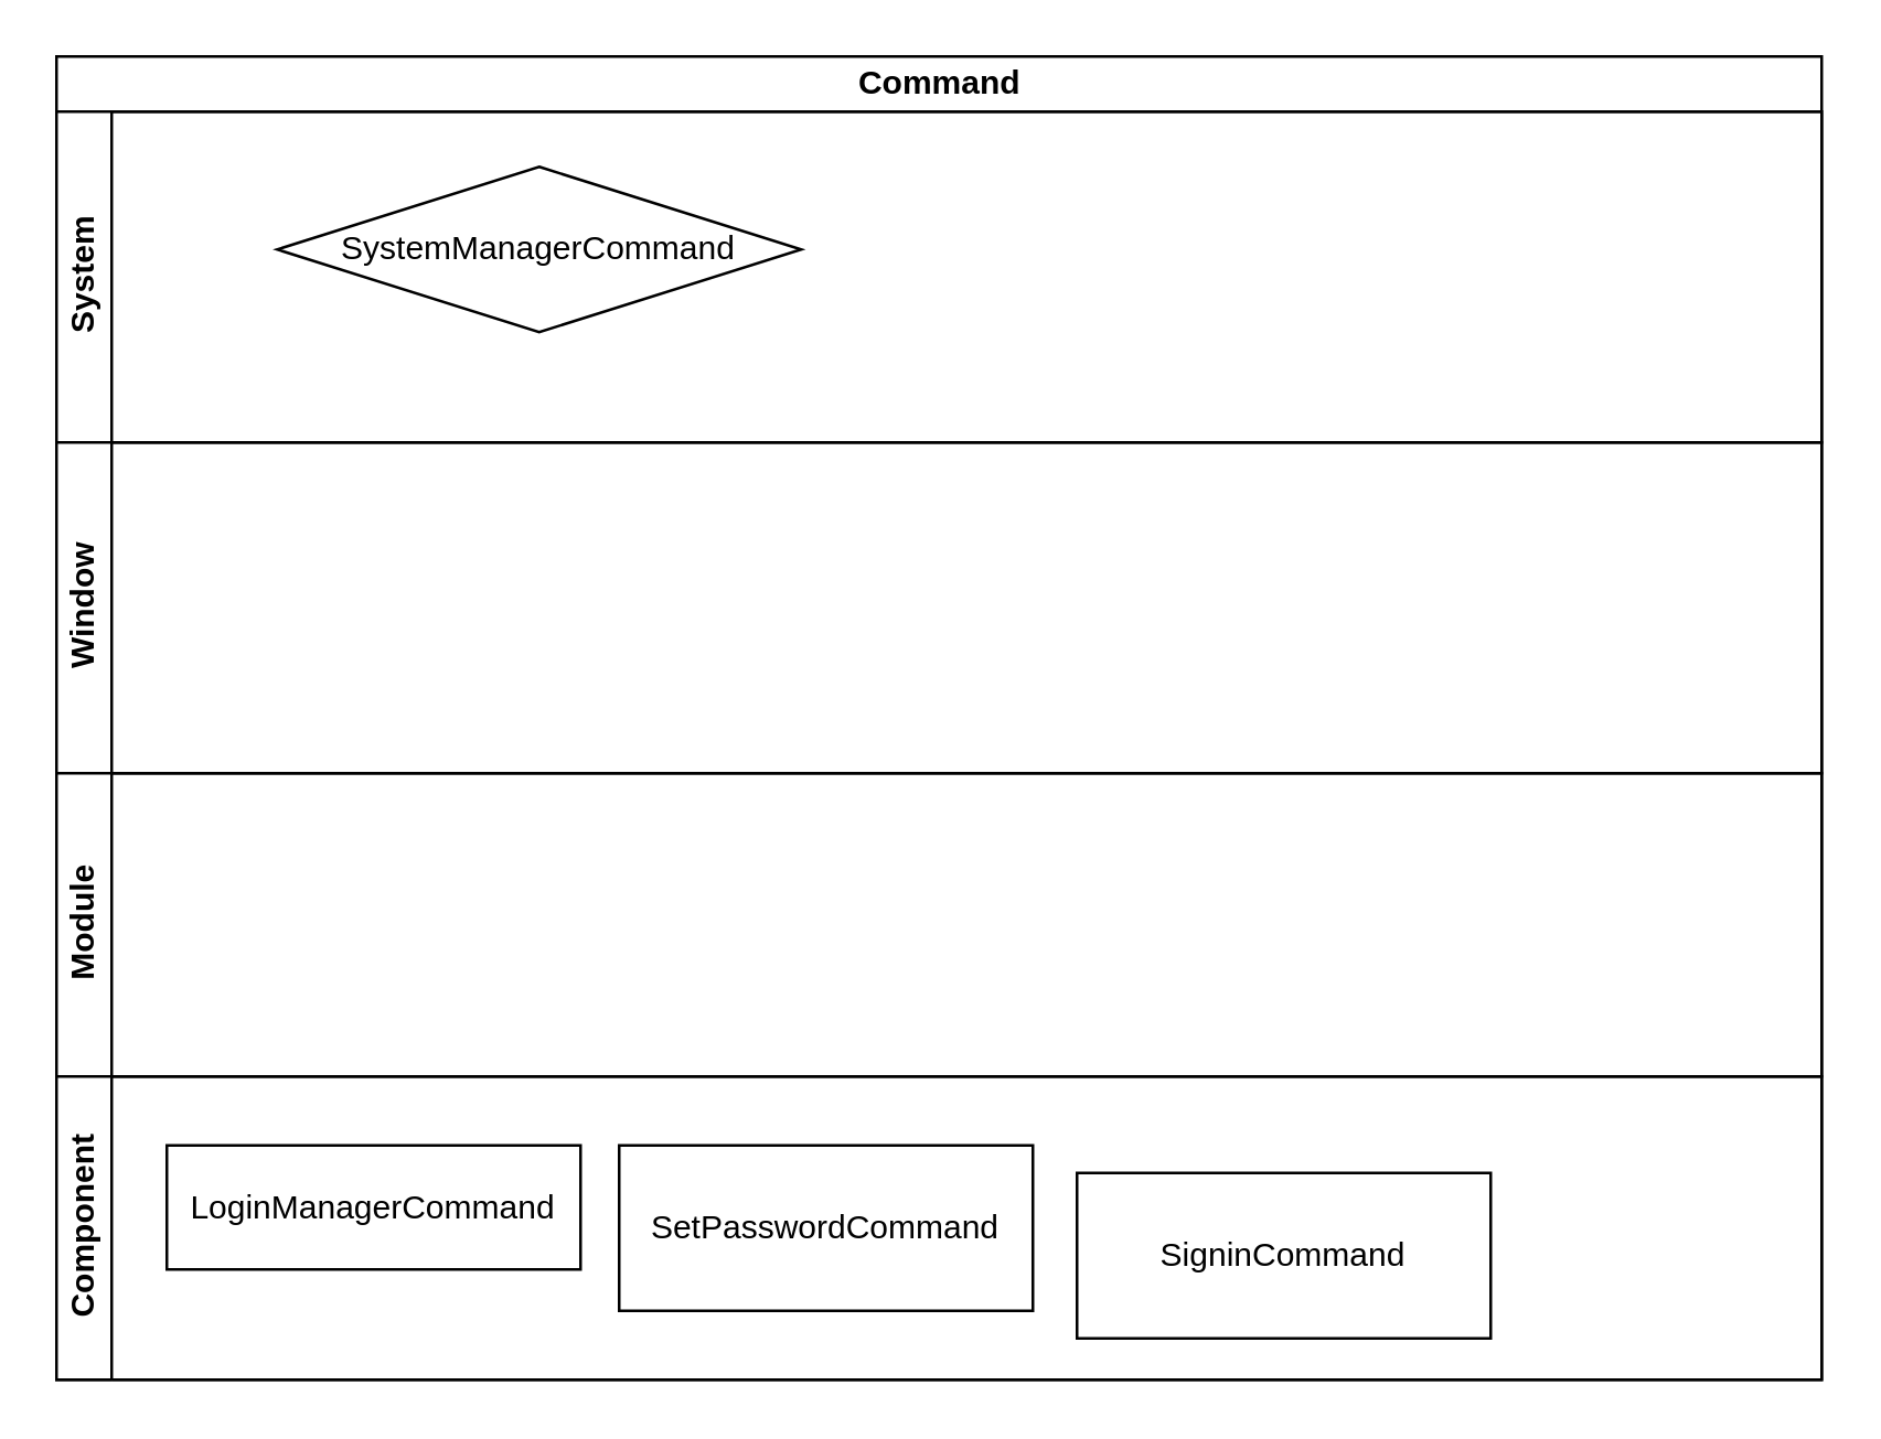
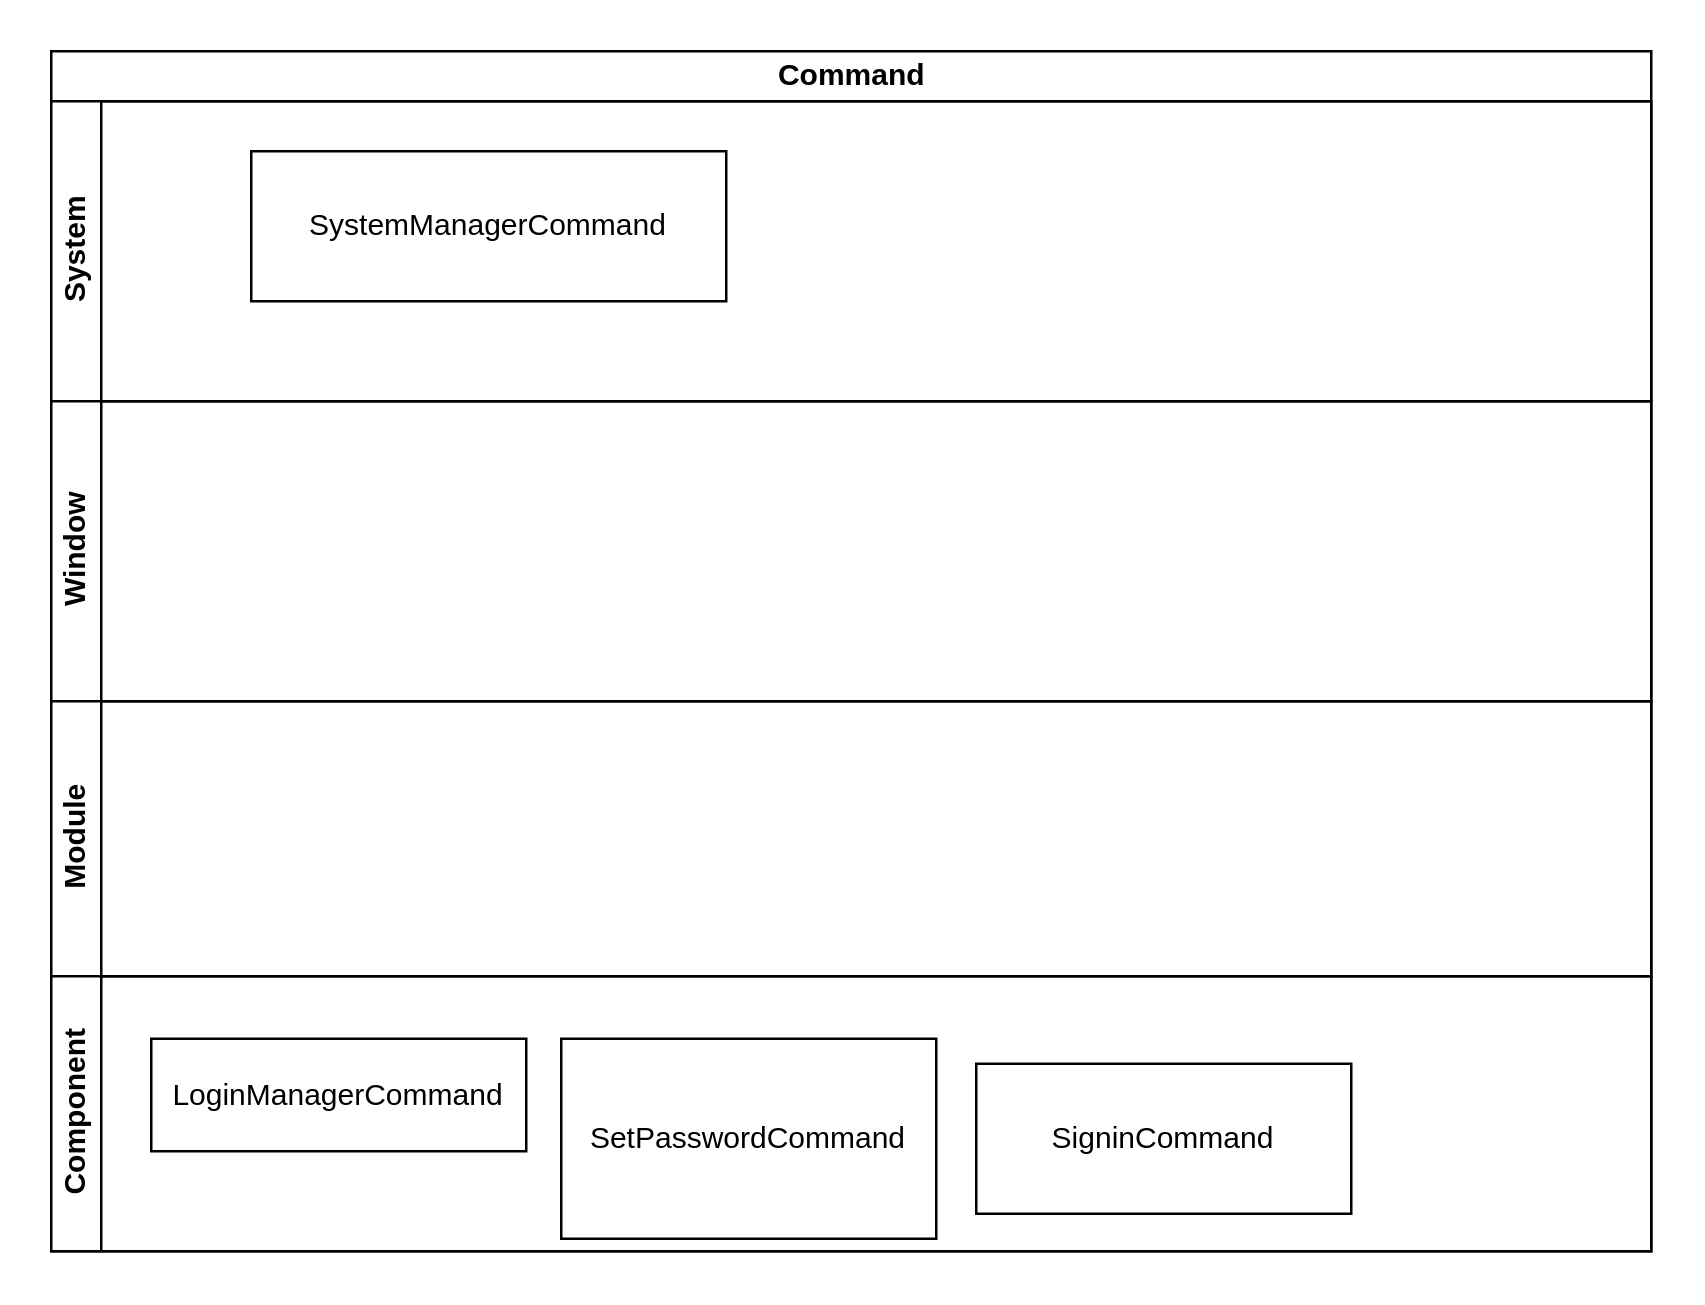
  <mxCell id="0" />
  <mxCell id="1" parent="0" />
  <mxCell id="2" value="Command" style="swimlane;childLayout=stackLayout;resizeParent=1;resizeParentMax=0;horizontal=1;startSize=20;horizontalStack=0;html=1;" vertex="1" parent="1"><mxGeometry x="20" y="20" width="640" height="480" as="geometry" /></mxCell>
  <mxCell id="3" value="System" style="swimlane;startSize=20;horizontal=0;html=1;" vertex="1" parent="2"><mxGeometry y="20" width="640" height="120" as="geometry" /></mxCell>
- <mxCell id="4" value="SystemManagerCommand" style="rhombus;whiteSpace=wrap;html=1;" vertex="1" parent="3"><mxGeometry x="80" y="20" width="190" height="60" as="geometry" /></mxCell>
+ <mxCell id="4" value="SystemManagerCommand" style="rounded=0;whiteSpace=wrap;html=1;" vertex="1" parent="3"><mxGeometry x="80" y="20" width="190" height="60" as="geometry" /></mxCell>
  <mxCell id="5" value="Window" style="swimlane;startSize=20;horizontal=0;html=1;" vertex="1" parent="2"><mxGeometry y="140" width="640" height="120" as="geometry" /></mxCell>
  <mxCell id="6" value="Module" style="swimlane;startSize=20;horizontal=0;html=1;" vertex="1" parent="2"><mxGeometry y="260" width="640" height="110" as="geometry" /></mxCell>
  <mxCell id="7" value="Component" style="swimlane;startSize=20;horizontal=0;html=1;" vertex="1" parent="2"><mxGeometry y="370" width="640" height="110" as="geometry" /></mxCell>
  <mxCell id="8" value="LoginManagerCommand" style="rounded=0;whiteSpace=wrap;html=1;" vertex="1" parent="7"><mxGeometry x="40" y="25" width="150" height="45" as="geometry" /></mxCell>
- <mxCell id="9" value="SetPasswordCommand" style="rounded=0;whiteSpace=wrap;html=1;" vertex="1" parent="7"><mxGeometry x="204" y="25" width="150" height="60" as="geometry" /></mxCell>
+ <mxCell id="9" value="SetPasswordCommand" style="rounded=0;whiteSpace=wrap;html=1;" vertex="1" parent="7"><mxGeometry x="204" y="25" width="150" height="80" as="geometry" /></mxCell>
  <mxCell id="10" value="SigninCommand" style="rounded=0;whiteSpace=wrap;html=1;" vertex="1" parent="7"><mxGeometry x="370" y="35" width="150" height="60" as="geometry" /></mxCell>
